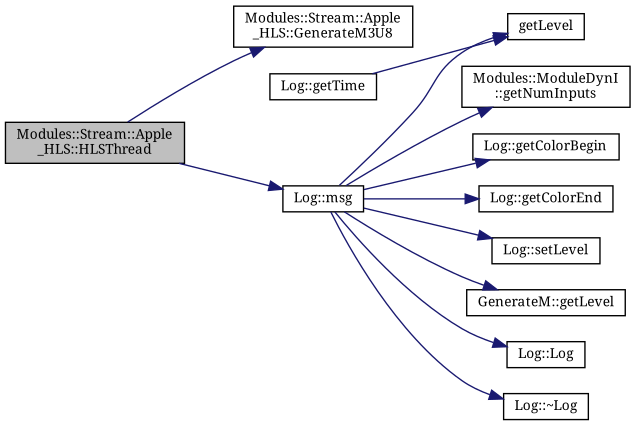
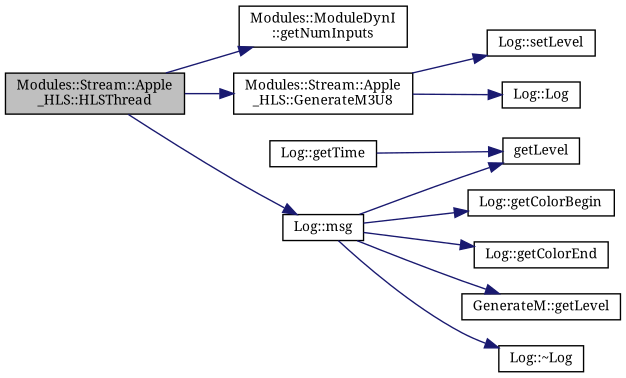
  digraph {
    fontname="Noto Serif"
    rankdir=LR
    node [color=black fillcolor=white fontname="Noto Serif" fontsize=10 shape=record style=filled]
    edge [color=midnightblue fontname="Noto Serif" fontsize=10 labelfontname=Helvetica labelfontsize=10 style=solid]
    n1 [fillcolor=grey75 fontcolor=black height=0.2 label="Modules::Stream::Apple\l_HLS::HLSThread" width=0.4]
    n2 [height=0.2 label="Modules::ModuleDynI\l::getNumInputs" width=0.4]
    n3 [height=0.2 label="Modules::Stream::Apple\l_HLS::GenerateM3U8" width=0.4]
    n4 [height=0.2 label="Log::msg" width=0.4]
    n5 [height=0.2 label="Log::getColorBegin" width=0.4]
    n6 [height=0.2 label=getLevel width=0.4]
    n7 [height=0.2 label="Log::getColorEnd" width=0.4]
    n8 [height=0.2 label="Log::setLevel" width=0.4]
    n9 [height=0.2 label="GenerateM::getLevel" width=0.4]
    n10 [height=0.2 label="Log::Log" width=0.4]
    n11 [height=0.2 label="Log::~Log" width=0.4]
    n12 [height=0.2 label="Log::getTime" width=0.4]
-   n4 -> n2
+   n1 -> n2
    n1 -> n3
    n1 -> n4
    n4 -> n5
    n4 -> n6
    n4 -> n7
-   n4 -> n8
+   n3 -> n8
    n4 -> n9
-   n4 -> n10
+   n3 -> n10
    n4 -> n11
    n12 -> n6
  }
